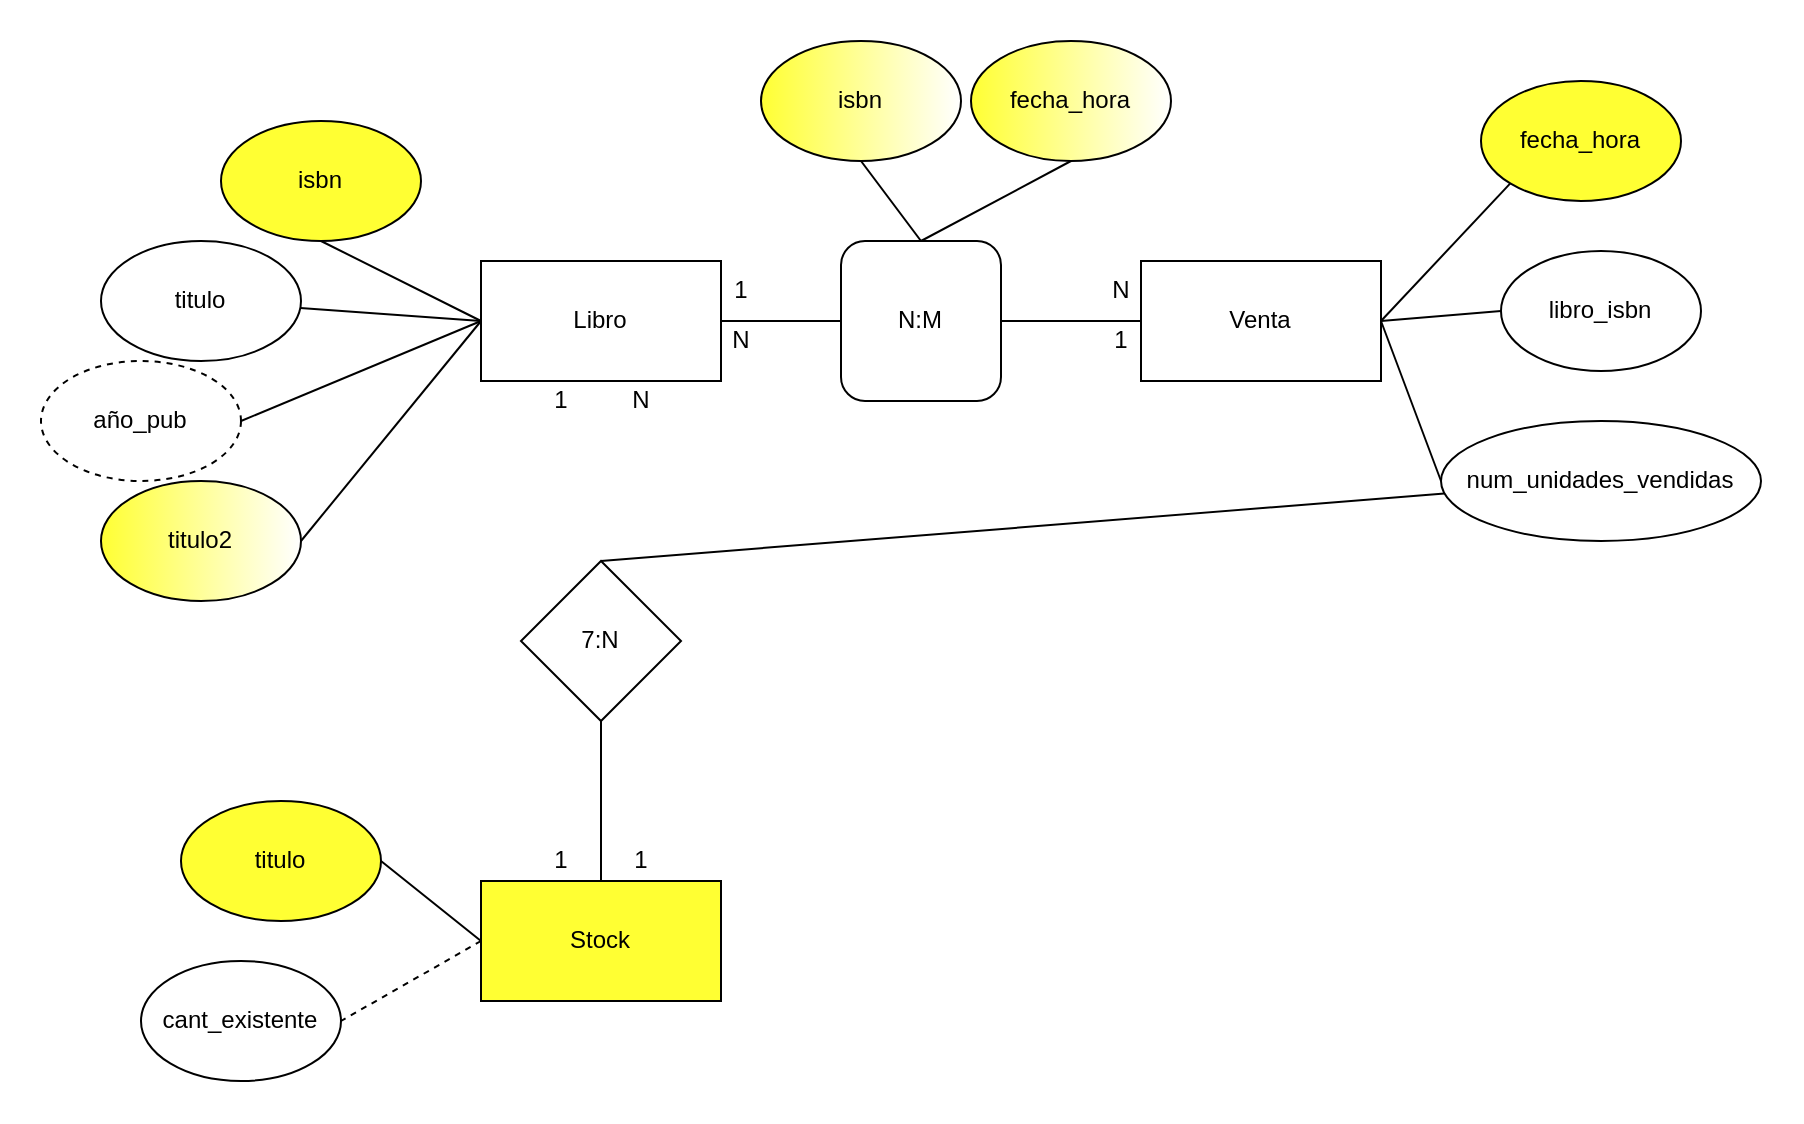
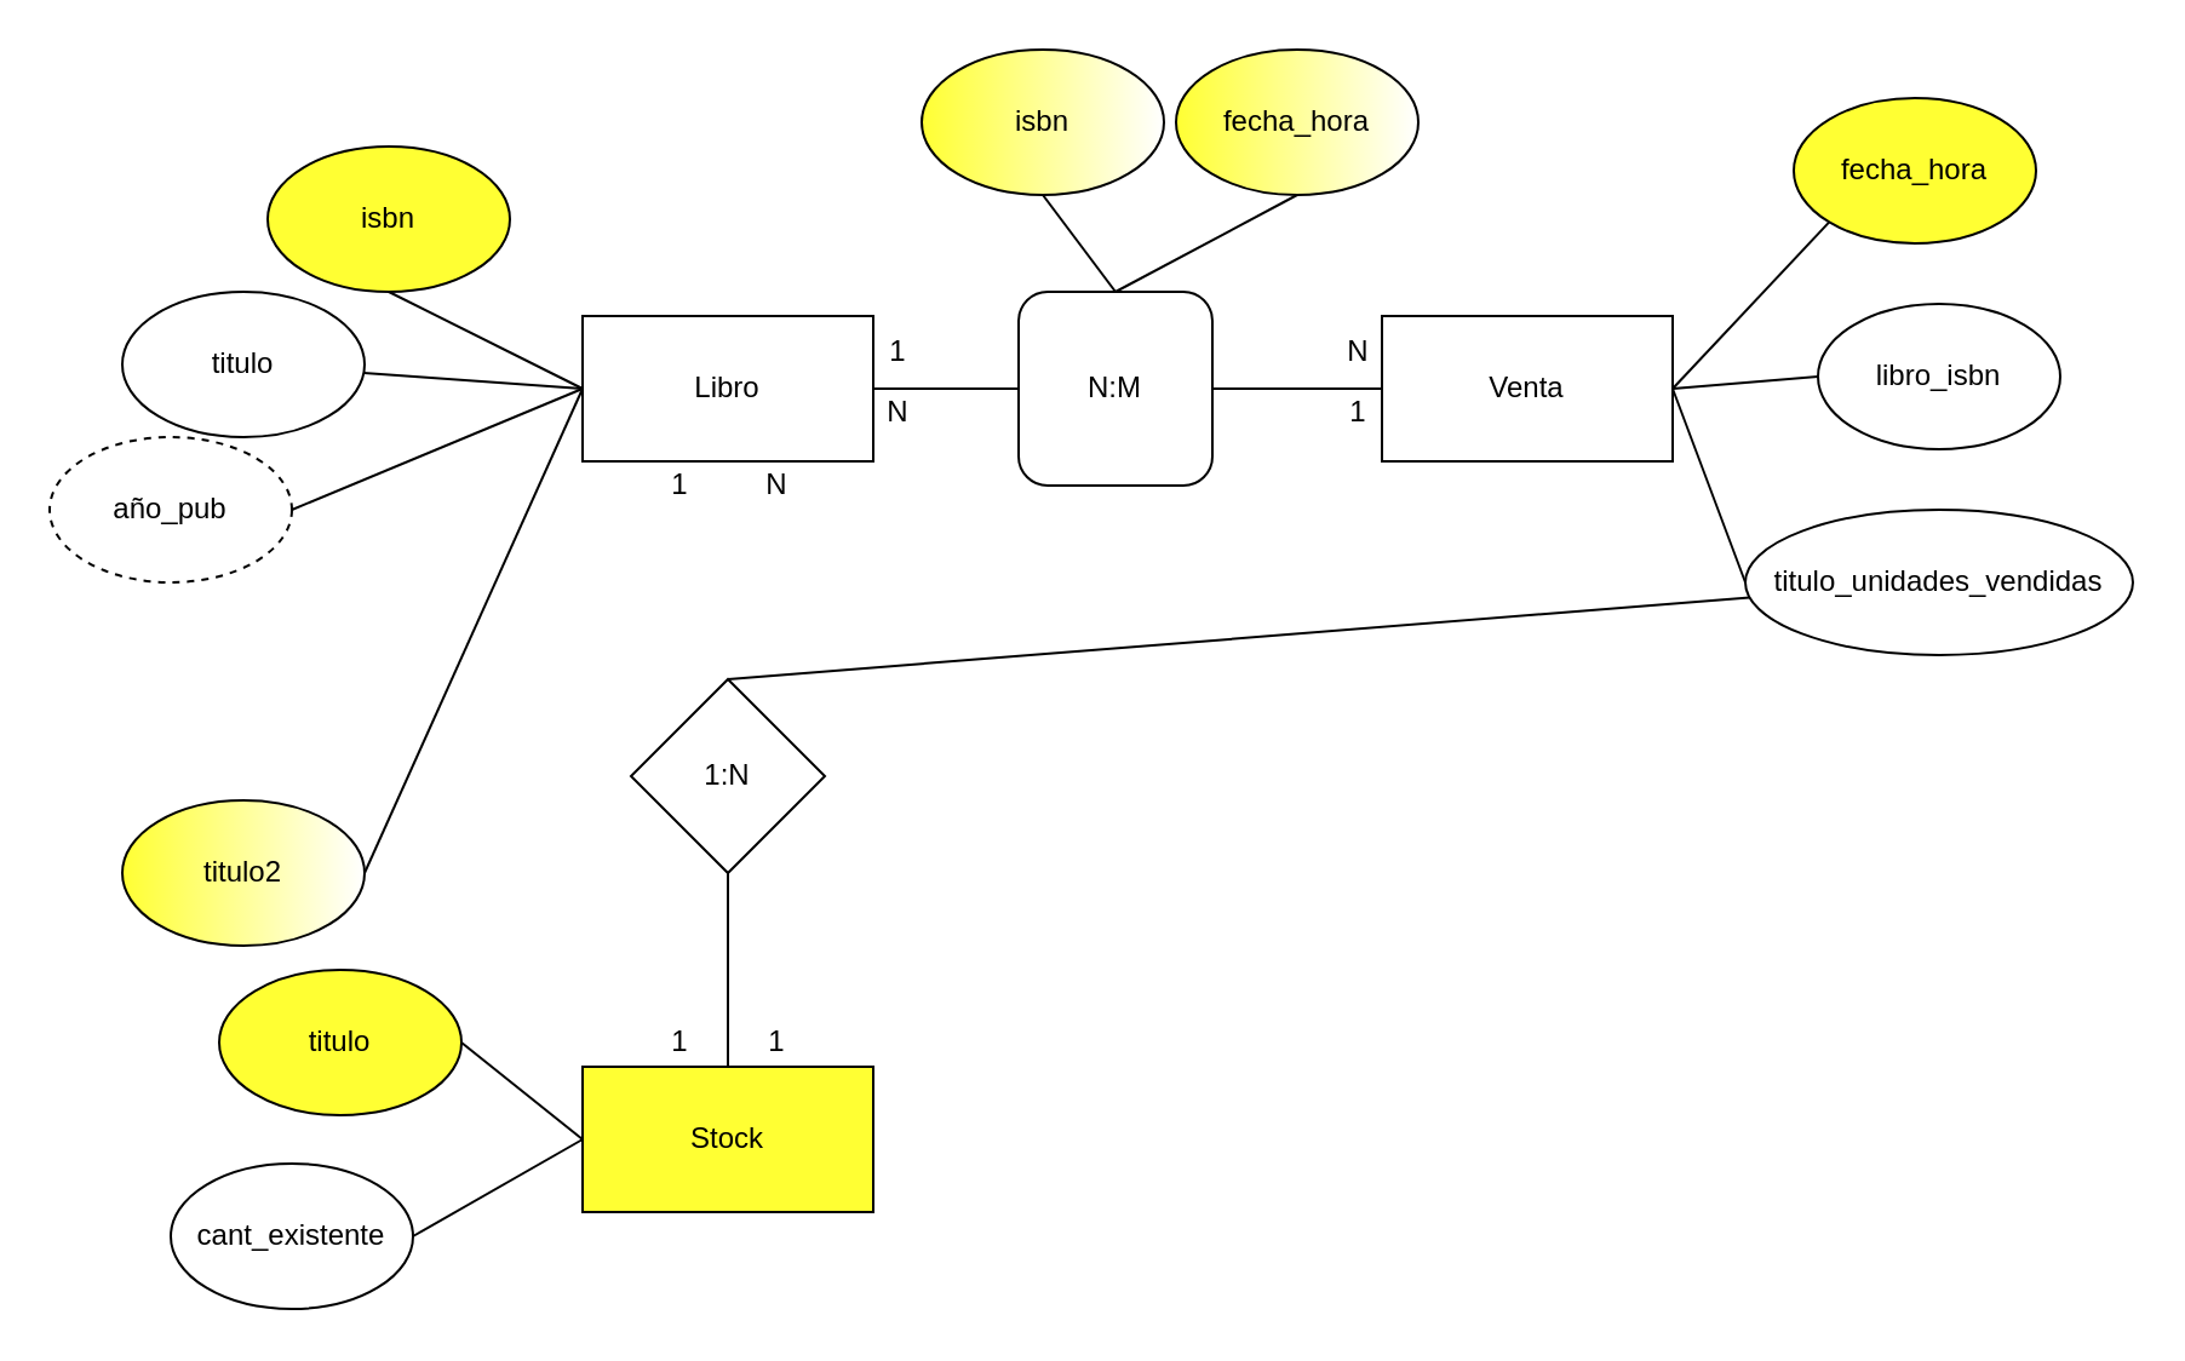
  <mxCell id="0" />
  <mxCell id="1" parent="0" />
  <mxCell id="2" value="Libro" style="rounded=0;whiteSpace=wrap;html=1;" vertex="1" parent="1"><mxGeometry x="240" y="130" width="120" height="60" as="geometry" /></mxCell>
  <mxCell id="3" value="titulo" style="ellipse;whiteSpace=wrap;html=1;" vertex="1" parent="1"><mxGeometry x="50" y="120" width="100" height="60" as="geometry" /></mxCell>
  <mxCell id="4" value="isbn" style="ellipse;whiteSpace=wrap;html=1;fillColor=#FFFF33;" vertex="1" parent="1"><mxGeometry x="110" y="60" width="100" height="60" as="geometry" /></mxCell>
  <mxCell id="5" value="año_pub" style="ellipse;whiteSpace=wrap;html=1;dashed=1;" vertex="1" parent="1"><mxGeometry x="20" y="180" width="100" height="60" as="geometry" /></mxCell>
  <mxCell id="6" value="" style="endArrow=none;html=1;rounded=0;exitX=0;exitY=0.5;exitDx=0;exitDy=0;entryX=1;entryY=0.5;entryDx=0;entryDy=0;" edge="1" parent="1" source="2" target="5"><mxGeometry width="50" height="50" relative="1" as="geometry"><mxPoint x="430" y="300" as="sourcePoint" /><mxPoint x="480" y="250" as="targetPoint" /></mxGeometry></mxCell>
  <mxCell id="7" value="" style="endArrow=none;html=1;rounded=0;exitX=0;exitY=0.5;exitDx=0;exitDy=0;" edge="1" parent="1" source="2" target="3"><mxGeometry width="50" height="50" relative="1" as="geometry"><mxPoint x="430" y="300" as="sourcePoint" /><mxPoint x="480" y="250" as="targetPoint" /></mxGeometry></mxCell>
  <mxCell id="8" value="" style="endArrow=none;html=1;rounded=0;exitX=0;exitY=0.5;exitDx=0;exitDy=0;entryX=0.5;entryY=1;entryDx=0;entryDy=0;" edge="1" parent="1" source="2" target="4"><mxGeometry width="50" height="50" relative="1" as="geometry"><mxPoint x="430" y="300" as="sourcePoint" /><mxPoint x="480" y="250" as="targetPoint" /></mxGeometry></mxCell>
  <mxCell id="9" value="Stock" style="rounded=0;whiteSpace=wrap;html=1;fillColor=#ffff33;" vertex="1" parent="1"><mxGeometry x="240" y="440" width="120" height="60" as="geometry" /></mxCell>
  <mxCell id="10" value="titulo" style="ellipse;whiteSpace=wrap;html=1;fillColor=#FFFF33;" vertex="1" parent="1"><mxGeometry x="90" y="400" width="100" height="60" as="geometry" /></mxCell>
  <mxCell id="11" value="cant_existente" style="ellipse;whiteSpace=wrap;html=1;" vertex="1" parent="1"><mxGeometry x="70" y="480" width="100" height="60" as="geometry" /></mxCell>
  <mxCell id="12" value="" style="endArrow=none;html=1;rounded=0;exitX=0;exitY=0.5;exitDx=0;exitDy=0;entryX=1;entryY=0.5;entryDx=0;entryDy=0;" edge="1" parent="1" source="9" target="10"><mxGeometry width="50" height="50" relative="1" as="geometry"><mxPoint x="370" y="380" as="sourcePoint" /><mxPoint x="420" y="330" as="targetPoint" /></mxGeometry></mxCell>
- <mxCell id="13" value="" style="endArrow=none;html=1;rounded=0;exitX=0;exitY=0.5;exitDx=0;exitDy=0;entryX=1;entryY=0.5;entryDx=0;entryDy=0;dashed=1;" edge="1" parent="1" source="9" target="11"><mxGeometry width="50" height="50" relative="1" as="geometry"><mxPoint x="370" y="480" as="sourcePoint" /><mxPoint x="410" y="440" as="targetPoint" /></mxGeometry></mxCell>
+ <mxCell id="13" value="" style="endArrow=none;html=1;rounded=0;exitX=0;exitY=0.5;exitDx=0;exitDy=0;entryX=1;entryY=0.5;entryDx=0;entryDy=0;" edge="1" parent="1" source="9" target="11"><mxGeometry width="50" height="50" relative="1" as="geometry"><mxPoint x="370" y="480" as="sourcePoint" /><mxPoint x="410" y="440" as="targetPoint" /></mxGeometry></mxCell>
  <mxCell id="14" value="1" style="text;html=1;align=center;verticalAlign=middle;resizable=0;points=[];autosize=1;strokeColor=none;fillColor=none;" vertex="1" parent="1"><mxGeometry x="265" y="185" width="30" height="30" as="geometry" /></mxCell>
  <mxCell id="15" value="1" style="text;html=1;align=center;verticalAlign=middle;resizable=0;points=[];autosize=1;strokeColor=none;fillColor=none;" vertex="1" parent="1"><mxGeometry x="265" y="415" width="30" height="30" as="geometry" /></mxCell>
  <mxCell id="16" value="1" style="text;html=1;align=center;verticalAlign=middle;resizable=0;points=[];autosize=1;strokeColor=none;fillColor=none;" vertex="1" parent="1"><mxGeometry x="305" y="415" width="30" height="30" as="geometry" /></mxCell>
  <mxCell id="17" value="N" style="text;html=1;align=center;verticalAlign=middle;resizable=0;points=[];autosize=1;strokeColor=none;fillColor=none;" vertex="1" parent="1"><mxGeometry x="305" y="185" width="30" height="30" as="geometry" /></mxCell>
- <mxCell id="18" value="7:N" style="rhombus;whiteSpace=wrap;html=1;fillColor=#FFFFFF;" vertex="1" parent="1"><mxGeometry x="260" y="280" width="80" height="80" as="geometry" /></mxCell>
+ <mxCell id="18" value="1:N" style="rhombus;whiteSpace=wrap;html=1;fillColor=#FFFFFF;" vertex="1" parent="1"><mxGeometry x="260" y="280" width="80" height="80" as="geometry" /></mxCell>
  <mxCell id="19" value="" style="endArrow=none;html=1;rounded=0;exitX=0.5;exitY=1;exitDx=0;exitDy=0;" edge="1" parent="1" source="18" target="9"><mxGeometry width="50" height="50" relative="1" as="geometry"><mxPoint x="430" y="300" as="sourcePoint" /><mxPoint x="480" y="250" as="targetPoint" /></mxGeometry></mxCell>
  <mxCell id="20" value="" style="endArrow=none;html=1;rounded=0;exitX=0.5;exitY=0;exitDx=0;exitDy=0;" edge="1" parent="1" source="18" target="26"><mxGeometry width="50" height="50" relative="1" as="geometry"><mxPoint x="430" y="300" as="sourcePoint" /><mxPoint x="480" y="250" as="targetPoint" /></mxGeometry></mxCell>
- <mxCell id="21" value="titulo2" style="ellipse;whiteSpace=wrap;html=1;fillColor=#FFFF33;gradientColor=#FFFFFF;gradientDirection=east;" vertex="1" parent="1"><mxGeometry x="50" y="240" width="100" height="60" as="geometry" /></mxCell>
+ <mxCell id="21" value="titulo2" style="ellipse;whiteSpace=wrap;html=1;fillColor=#FFFF33;gradientColor=#FFFFFF;gradientDirection=east;" vertex="1" parent="1"><mxGeometry x="50" y="330" width="100" height="60" as="geometry" /></mxCell>
  <mxCell id="22" value="" style="endArrow=none;html=1;rounded=0;exitX=0;exitY=0.5;exitDx=0;exitDy=0;entryX=1;entryY=0.5;entryDx=0;entryDy=0;" edge="1" parent="1" source="2" target="21"><mxGeometry width="50" height="50" relative="1" as="geometry"><mxPoint x="430" y="300" as="sourcePoint" /><mxPoint x="480" y="250" as="targetPoint" /></mxGeometry></mxCell>
  <mxCell id="23" value="Venta" style="rounded=0;whiteSpace=wrap;html=1;fillColor=#FFFFFF;gradientColor=none;gradientDirection=east;" vertex="1" parent="1"><mxGeometry x="570" y="130" width="120" height="60" as="geometry" /></mxCell>
  <mxCell id="24" value="fecha_hora" style="ellipse;whiteSpace=wrap;html=1;fillColor=#FFFF33;" vertex="1" parent="1"><mxGeometry x="740" y="40" width="100" height="60" as="geometry" /></mxCell>
  <mxCell id="25" value="libro_isbn" style="ellipse;whiteSpace=wrap;html=1;" vertex="1" parent="1"><mxGeometry x="750" y="125" width="100" height="60" as="geometry" /></mxCell>
- <mxCell id="26" value="num_unidades_vendidas" style="ellipse;whiteSpace=wrap;html=1;" vertex="1" parent="1"><mxGeometry x="720" y="210" width="160" height="60" as="geometry" /></mxCell>
+ <mxCell id="26" value="titulo_unidades_vendidas" style="ellipse;whiteSpace=wrap;html=1;" vertex="1" parent="1"><mxGeometry x="720" y="210" width="160" height="60" as="geometry" /></mxCell>
  <mxCell id="27" value="" style="endArrow=none;html=1;rounded=0;exitX=1;exitY=0.5;exitDx=0;exitDy=0;entryX=0;entryY=0.5;entryDx=0;entryDy=0;" edge="1" parent="1" source="23" target="26"><mxGeometry width="50" height="50" relative="1" as="geometry"><mxPoint x="510" y="240" as="sourcePoint" /><mxPoint x="560" y="190" as="targetPoint" /></mxGeometry></mxCell>
  <mxCell id="28" value="" style="endArrow=none;html=1;rounded=0;entryX=1;entryY=0.5;entryDx=0;entryDy=0;exitX=0;exitY=0.5;exitDx=0;exitDy=0;" edge="1" parent="1" source="25" target="23"><mxGeometry width="50" height="50" relative="1" as="geometry"><mxPoint x="510" y="240" as="sourcePoint" /><mxPoint x="560" y="190" as="targetPoint" /></mxGeometry></mxCell>
  <mxCell id="29" value="" style="endArrow=none;html=1;rounded=0;exitX=1;exitY=0.5;exitDx=0;exitDy=0;entryX=0;entryY=1;entryDx=0;entryDy=0;" edge="1" parent="1" source="23" target="24"><mxGeometry width="50" height="50" relative="1" as="geometry"><mxPoint x="510" y="240" as="sourcePoint" /><mxPoint x="560" y="190" as="targetPoint" /></mxGeometry></mxCell>
  <mxCell id="30" value="" style="endArrow=none;html=1;rounded=0;" edge="1" parent="1" source="23" target="35"><mxGeometry width="50" height="50" relative="1" as="geometry"><mxPoint x="460" y="240" as="sourcePoint" /><mxPoint x="510" y="190" as="targetPoint" /></mxGeometry></mxCell>
  <mxCell id="31" value="1" style="text;html=1;align=center;verticalAlign=middle;resizable=0;points=[];autosize=1;strokeColor=none;fillColor=none;" vertex="1" parent="1"><mxGeometry x="355" y="130" width="30" height="30" as="geometry" /></mxCell>
  <mxCell id="32" value="N" style="text;html=1;align=center;verticalAlign=middle;resizable=0;points=[];autosize=1;strokeColor=none;fillColor=none;" vertex="1" parent="1"><mxGeometry x="545" y="130" width="30" height="30" as="geometry" /></mxCell>
  <mxCell id="33" value="1" style="text;html=1;align=center;verticalAlign=middle;resizable=0;points=[];autosize=1;strokeColor=none;fillColor=none;" vertex="1" parent="1"><mxGeometry x="545" y="155" width="30" height="30" as="geometry" /></mxCell>
  <mxCell id="34" value="N" style="text;html=1;align=center;verticalAlign=middle;resizable=0;points=[];autosize=1;strokeColor=none;fillColor=none;" vertex="1" parent="1"><mxGeometry x="355" y="155" width="30" height="30" as="geometry" /></mxCell>
  <mxCell id="35" value="N:M" style="whiteSpace=wrap;html=1;fillColor=#FFFFFF;gradientColor=none;gradientDirection=east;rounded=1;" vertex="1" parent="1"><mxGeometry x="420" y="120" width="80" height="80" as="geometry" /></mxCell>
  <mxCell id="36" value="" style="endArrow=none;html=1;rounded=0;entryX=0;entryY=0.5;entryDx=0;entryDy=0;" edge="1" parent="1" source="2" target="35"><mxGeometry width="50" height="50" relative="1" as="geometry"><mxPoint x="460" y="240" as="sourcePoint" /><mxPoint x="510" y="190" as="targetPoint" /></mxGeometry></mxCell>
  <mxCell id="37" value="isbn" style="ellipse;whiteSpace=wrap;html=1;fillColor=#FFFF33;gradientColor=#FFFFFF;gradientDirection=east;" vertex="1" parent="1"><mxGeometry x="380" y="20" width="100" height="60" as="geometry" /></mxCell>
  <mxCell id="38" value="fecha_hora" style="ellipse;whiteSpace=wrap;html=1;fillColor=#FFFF33;gradientColor=#FFFFFF;gradientDirection=east;" vertex="1" parent="1"><mxGeometry x="485" y="20" width="100" height="60" as="geometry" /></mxCell>
  <mxCell id="39" value="" style="endArrow=none;html=1;rounded=0;exitX=0.5;exitY=0;exitDx=0;exitDy=0;entryX=0.5;entryY=1;entryDx=0;entryDy=0;" edge="1" parent="1" source="35" target="37"><mxGeometry width="50" height="50" relative="1" as="geometry"><mxPoint x="450" y="240" as="sourcePoint" /><mxPoint x="500" y="190" as="targetPoint" /></mxGeometry></mxCell>
  <mxCell id="40" value="" style="endArrow=none;html=1;rounded=0;exitX=0.5;exitY=0;exitDx=0;exitDy=0;entryX=0.5;entryY=1;entryDx=0;entryDy=0;" edge="1" parent="1" source="35" target="38"><mxGeometry width="50" height="50" relative="1" as="geometry"><mxPoint x="450" y="240" as="sourcePoint" /><mxPoint x="500" y="190" as="targetPoint" /></mxGeometry></mxCell>
